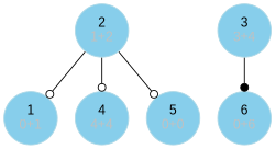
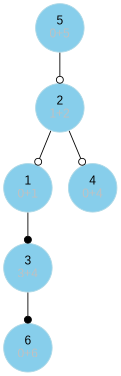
  digraph {
    fontname="Liberation Sans"
    node [color=lightblue fillcolor=skyblue fontname="Liberation Sans" shape=circle style=filled]
    edge [arrowhead=odot fontname="Liberation Sans"]
    n1 [label=<1<br/><font color="gray">0+1</font>>]
    n2 [label=<3<br/><font color="gray">3+4</font>>]
    n3 [label=<2<br/><font color="gray">1+2</font>>]
-   n4 [label=<4<br/><font color="gray">4+4</font>>]
-   n5 [label=<5<br/><font color="gray">0+0</font>>]
+   n4 [label=<4<br/><font color="gray">0+4</font>>]
+   n5 [label=<5<br/><font color="gray">0+5</font>>]
    n6 [label=<6<br/><font color="gray">0+6</font>>]
+   n1 -> n2 [arrowhead=dot]
    n2 -> n6 [arrowhead=dot]
    n3 -> n1
    n3 -> n4
-   n3 -> n5
+   n5 -> n3
  }
